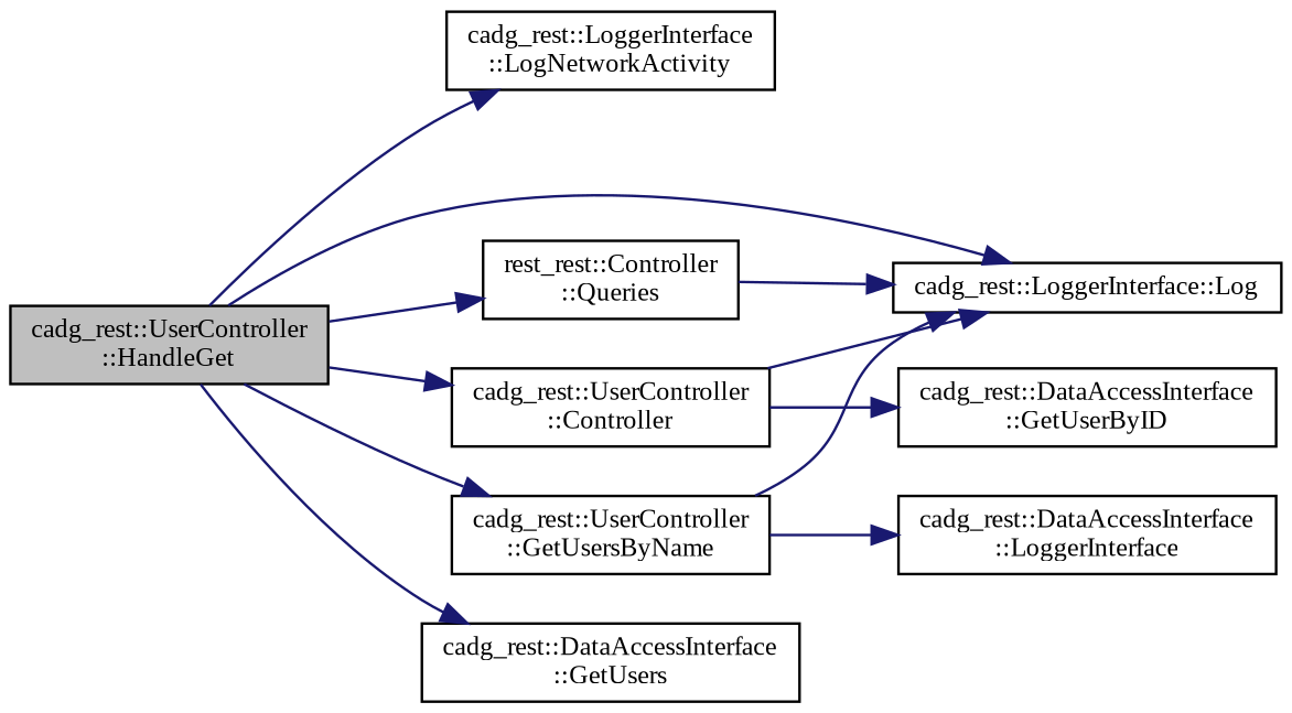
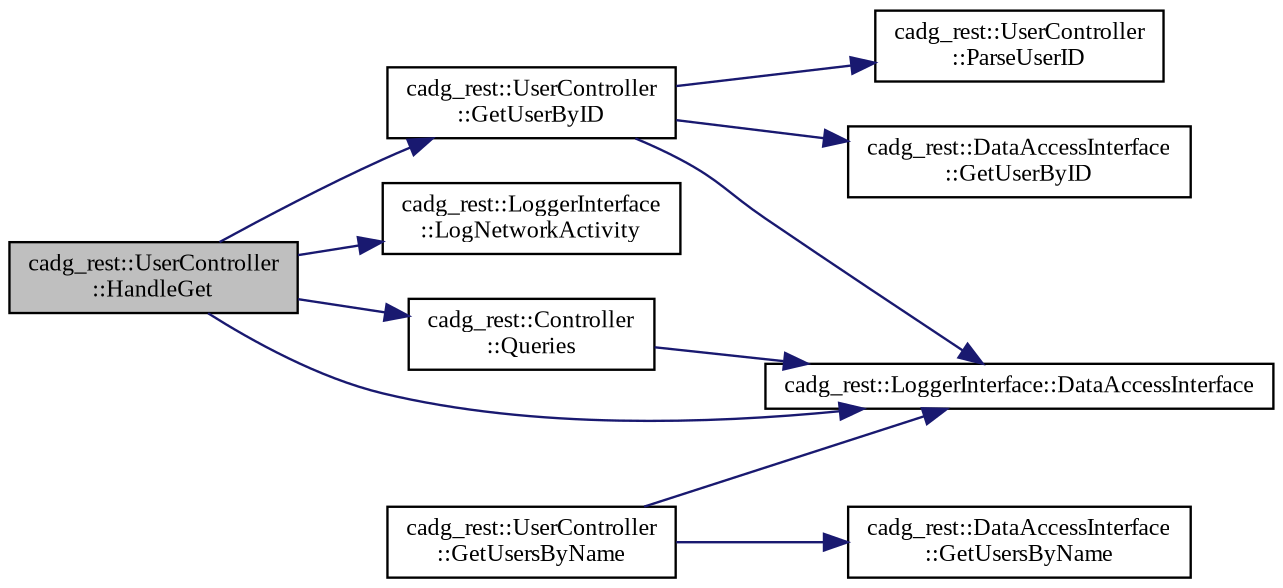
  digraph {
    fontname="Liberation Serif"
    rankdir=LR
    node [color=black fillcolor=white fontname="Liberation Serif" fontsize=10 shape=record style=filled]
    edge [color=midnightblue fontname="Liberation Serif" fontsize=10 labelfontname=Helvetica labelfontsize=10 style=solid]
    n1 [fillcolor=grey75 fontcolor=black height=0.2 label="cadg_rest::UserController\l::HandleGet" width=0.4]
    n2 [height=0.2 label="cadg_rest::LoggerInterface\l::LogNetworkActivity" width=0.4]
-   n3 [height=0.2 label="rest_rest::Controller\l::Queries" width=0.4]
-   n4 [height=0.2 label="cadg_rest::UserController\l::Controller" width=0.4]
-   n5 [height=0.2 label="cadg_rest::LoggerInterface::Log" width=0.4]
+   n3 [height=0.2 label="cadg_rest::Controller\l::Queries" width=0.4]
+   n4 [height=0.2 label="cadg_rest::UserController\l::GetUserByID" width=0.4]
+   n5 [height=0.2 label="cadg_rest::LoggerInterface::DataAccessInterface" width=0.4]
    n6 [height=0.2 label="cadg_rest::UserController\l::GetUsersByName" width=0.4]
-   n7 [height=0.2 label="cadg_rest::DataAccessInterface\l::GetUsers" width=0.4]
+   n8 [height=0.2 label="cadg_rest::UserController\l::ParseUserID" width=0.4]
    n9 [height=0.2 label="cadg_rest::DataAccessInterface\l::GetUserByID" width=0.4]
-   n10 [height=0.2 label="cadg_rest::DataAccessInterface\l::LoggerInterface" width=0.4]
+   n10 [height=0.2 label="cadg_rest::DataAccessInterface\l::GetUsersByName" width=0.4]
    n1 -> n2
    n1 -> n3
    n1 -> n4
    n1 -> n5
-   n1 -> n6
-   n1 -> n7
    n3 -> n5
    n4 -> n5
+   n4 -> n8
    n4 -> n9
    n6 -> n5
    n6 -> n10
  }
